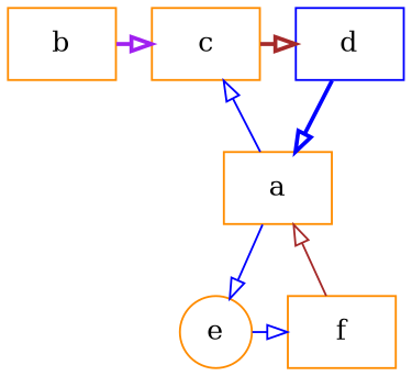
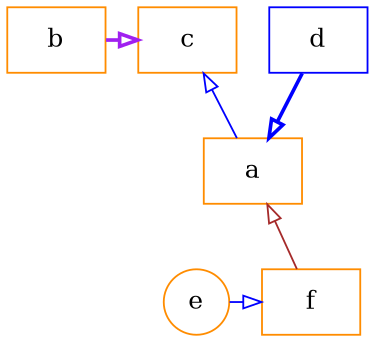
  digraph {
    node [color=darkorange shape=box]
    edge [arrowhead=onormal color=blue style=solid]
    n1 [color=blue label=d]
    n2 [label=c]
    n3 [label=b]
    n4 [label=f]
    n5 [label=e shape=circle]
    n6 [label=a]
    subgraph sub_1 {
      rank=same
      n1
      n2
      n3
    }
    subgraph sub_2 {
      rank=same
      n4
      n5
    }
    n1 -> n6 [style=bold]
-   n2 -> n1 [color=brown style=bold]
    n3 -> n2 [color=purple style=bold]
    n4 -> n6 [color=brown]
    n5 -> n4
    n6 -> n2
-   n6 -> n5
  }
